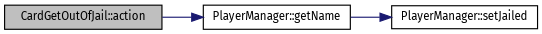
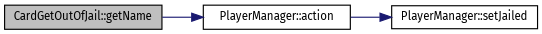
  digraph {
    fontname="Fira Sans"
    rankdir=LR
    node [color=black fillcolor=white fontname="Fira Sans" fontsize=10 shape=record style=filled]
    edge [color=midnightblue fontname="Fira Sans" fontsize=10 labelfontname=FreeSans labelfontsize=10 style=solid]
-   n1 [fillcolor=grey75 fontcolor=black height=0.2 label="CardGetOutOfJail::action" width=0.4]
-   n2 [height=0.2 label="PlayerManager::getName" width=0.4]
+   n1 [fillcolor=grey75 fontcolor=black height=0.2 label="CardGetOutOfJail::getName" width=0.4]
+   n2 [height=0.2 label="PlayerManager::action" width=0.4]
    n3 [height=0.2 label="PlayerManager::setJailed" width=0.4]
    n1 -> n2
    n2 -> n3
  }
